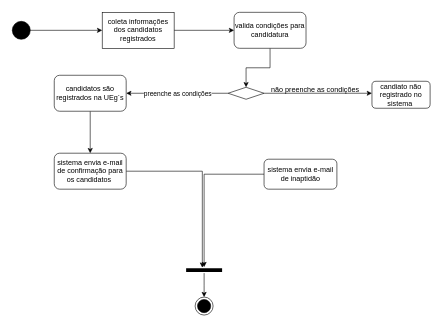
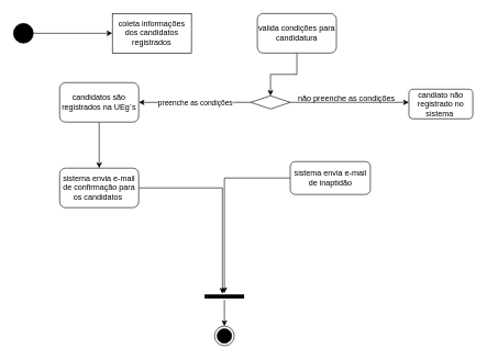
  <mxCell id="0" />
  <mxCell id="1" parent="0" />
  <mxCell id="2" style="edgeStyle=orthogonalEdgeStyle;rounded=0;orthogonalLoop=1;jettySize=auto;html=1;entryX=0;entryY=0.5;entryDx=0;entryDy=0;" edge="1" parent="1" source="3" target="5"><mxGeometry relative="1" as="geometry" /></mxCell>
  <mxCell id="3" value="" style="ellipse;fillColor=strokeColor;html=1;" vertex="1" parent="1"><mxGeometry x="20" y="35" width="30" height="30" as="geometry" /></mxCell>
- <mxCell id="4" style="edgeStyle=orthogonalEdgeStyle;rounded=0;orthogonalLoop=1;jettySize=auto;html=1;" edge="1" parent="1" source="5" target="7"><mxGeometry relative="1" as="geometry" /></mxCell>
  <mxCell id="5" value="coleta informações dos candidatos registrados" style="whiteSpace=wrap;html=1;rounded=0;" vertex="1" parent="1"><mxGeometry x="170" y="20" width="120" height="60" as="geometry" /></mxCell>
  <mxCell id="6" style="edgeStyle=orthogonalEdgeStyle;rounded=0;orthogonalLoop=1;jettySize=auto;html=1;entryX=0.5;entryY=0;entryDx=0;entryDy=0;" edge="1" parent="1" source="7" target="10"><mxGeometry relative="1" as="geometry" /></mxCell>
  <mxCell id="7" value="valida condições para candidatura" style="rounded=1;whiteSpace=wrap;html=1;" vertex="1" parent="1"><mxGeometry x="390" y="20" width="120" height="60" as="geometry" /></mxCell>
  <mxCell id="8" style="edgeStyle=orthogonalEdgeStyle;rounded=0;orthogonalLoop=1;jettySize=auto;html=1;" edge="1" parent="1" source="10"><mxGeometry relative="1" as="geometry"><mxPoint x="620" y="155" as="targetPoint" /></mxGeometry></mxCell>
  <mxCell id="9" value="preenche as condições" style="edgeStyle=orthogonalEdgeStyle;rounded=0;orthogonalLoop=1;jettySize=auto;html=1;" edge="1" parent="1" source="10"><mxGeometry relative="1" as="geometry"><mxPoint x="210" y="155" as="targetPoint" /></mxGeometry></mxCell>
  <mxCell id="10" value="" style="rhombus;whiteSpace=wrap;html=1;" vertex="1" parent="1"><mxGeometry x="380" y="145" width="60" height="20" as="geometry" /></mxCell>
  <mxCell id="11" value="não preenche as condições" style="text;html=1;align=center;verticalAlign=middle;resizable=0;points=[];autosize=1;strokeColor=none;fillColor=none;" vertex="1" parent="1"><mxGeometry x="440" y="135" width="170" height="30" as="geometry" /></mxCell>
  <mxCell id="12" value="candiato não registrado no sistema&amp;nbsp;" style="rounded=1;whiteSpace=wrap;html=1;" vertex="1" parent="1"><mxGeometry x="620" y="135" width="97" height="45" as="geometry" /></mxCell>
  <mxCell id="13" style="edgeStyle=orthogonalEdgeStyle;rounded=0;orthogonalLoop=1;jettySize=auto;html=1;" edge="1" parent="1" source="14" target="20"><mxGeometry relative="1" as="geometry"><mxPoint x="500.75" y="405" as="targetPoint" /></mxGeometry></mxCell>
- <mxCell id="14" value="sistema envia e-mail de inaptidão" style="rounded=1;whiteSpace=wrap;html=1;" vertex="1" parent="1"><mxGeometry x="440" y="265" width="121.5" height="50" as="geometry" /></mxCell>
+ <mxCell id="14" value="sistema envia e-mail de inaptidão" style="rounded=1;whiteSpace=wrap;html=1;" vertex="1" parent="1"><mxGeometry x="440" y="245" width="121.5" height="50" as="geometry" /></mxCell>
  <mxCell id="15" style="edgeStyle=orthogonalEdgeStyle;rounded=0;orthogonalLoop=1;jettySize=auto;html=1;entryX=0.5;entryY=0;entryDx=0;entryDy=0;" edge="1" parent="1" source="16" target="18"><mxGeometry relative="1" as="geometry" /></mxCell>
  <mxCell id="16" value="candidatos são registrados na UEg´s" style="rounded=1;whiteSpace=wrap;html=1;" vertex="1" parent="1"><mxGeometry x="90" y="125" width="120" height="60" as="geometry" /></mxCell>
  <mxCell id="17" style="edgeStyle=orthogonalEdgeStyle;rounded=0;orthogonalLoop=1;jettySize=auto;html=1;entryX=0.45;entryY=0.1;entryDx=0;entryDy=0;entryPerimeter=0;" edge="1" parent="1" source="18" target="20"><mxGeometry relative="1" as="geometry"><mxPoint x="150" y="405" as="targetPoint" /></mxGeometry></mxCell>
  <mxCell id="18" value="sistema envia e-mail de confirmação para os candidatos&amp;nbsp;" style="rounded=1;whiteSpace=wrap;html=1;" vertex="1" parent="1"><mxGeometry x="90" y="255" width="120" height="60" as="geometry" /></mxCell>
  <mxCell id="19" style="edgeStyle=orthogonalEdgeStyle;rounded=0;orthogonalLoop=1;jettySize=auto;html=1;" edge="1" parent="1" source="20"><mxGeometry relative="1" as="geometry"><mxPoint x="340" y="495" as="targetPoint" /></mxGeometry></mxCell>
  <mxCell id="20" value="" style="shape=line;html=1;strokeWidth=6;strokeColor=#000000;" vertex="1" parent="1"><mxGeometry x="310" y="445" width="60" height="10" as="geometry" /></mxCell>
  <mxCell id="21" value="" style="ellipse;html=1;shape=endState;fillColor=strokeColor;" vertex="1" parent="1"><mxGeometry x="325" y="495" width="30" height="30" as="geometry" /></mxCell>
